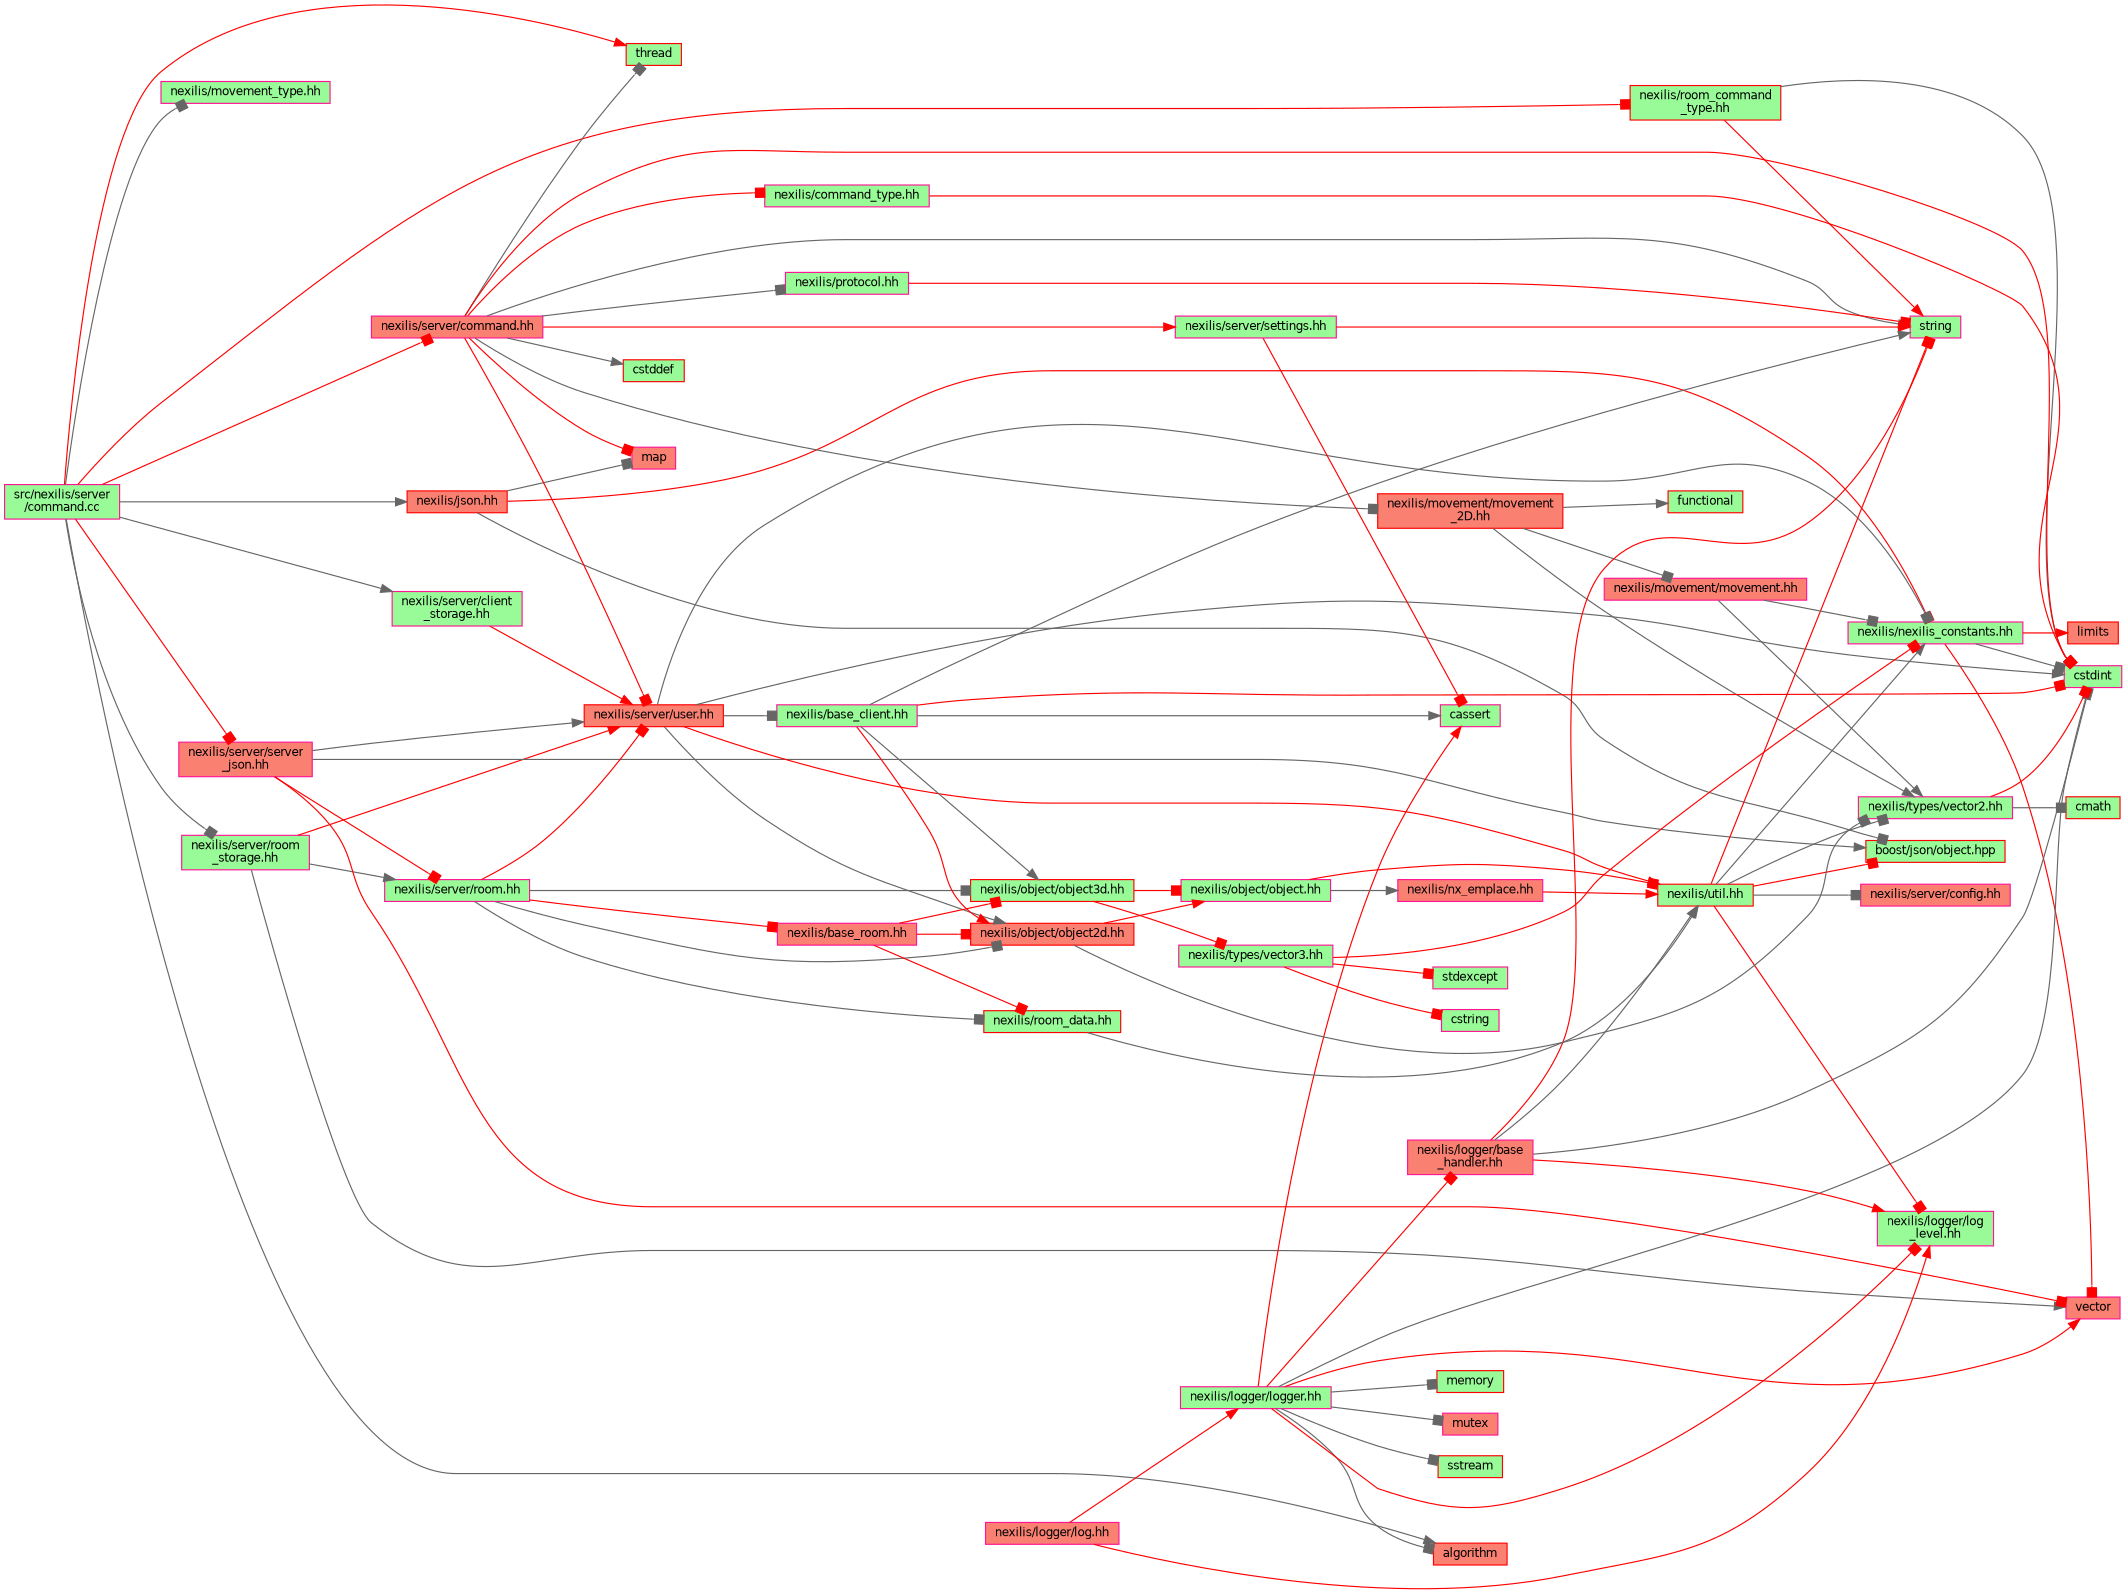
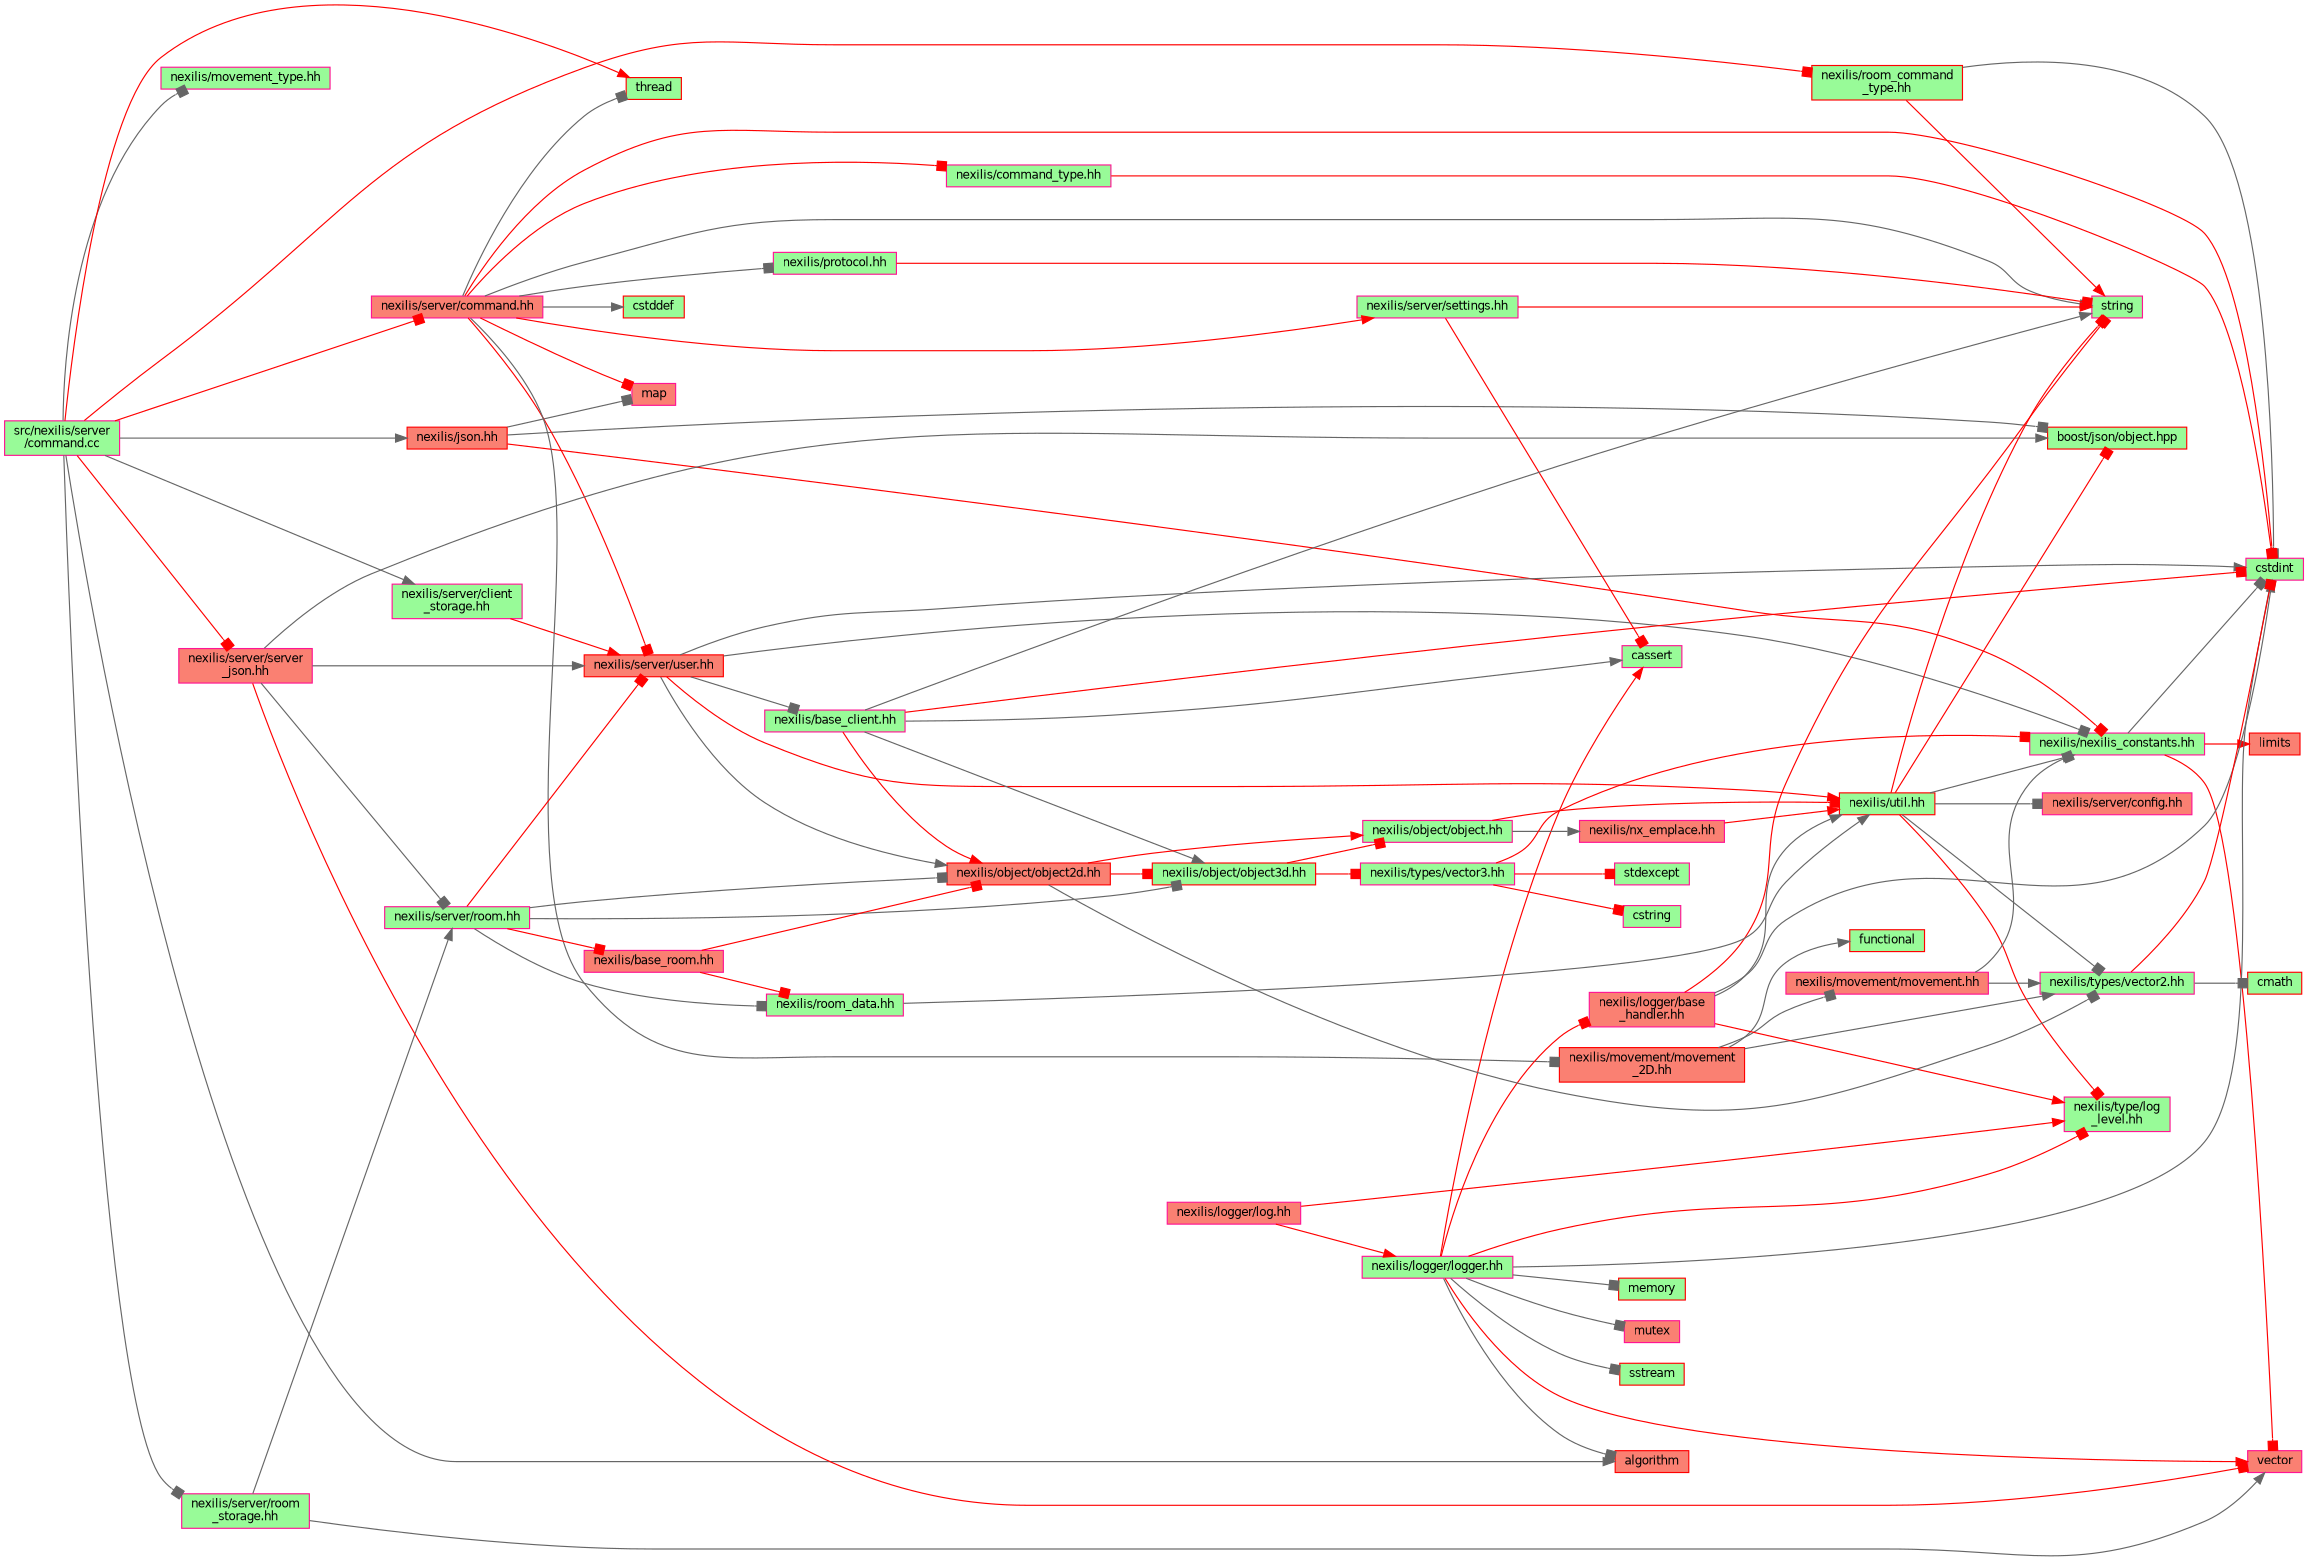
  digraph {
    rankdir=LR
    node [color=deeppink fillcolor=palegreen fontname=Helvetica fontsize=10 shape=box style=filled]
    edge [arrowhead=box color=red fontname=Helvetica fontsize=10 labelfontname=Helvetica labelfontsize=10 style=solid]
    n1 [fontcolor=black height=0.2 label="src/nexilis/server\l/command.cc" width=0.4]
    n2 [color=red fillcolor=salmon height=0.2 label="nexilis/json.hh" width=0.4]
    n3 [height=0.2 label="nexilis/movement_type.hh" width=0.4]
    n4 [color=red height=0.2 label="nexilis/room_command\l_type.hh" width=0.4]
    n5 [height=0.2 label="nexilis/server/client\l_storage.hh" width=0.4]
    n6 [fillcolor=salmon height=0.2 label="nexilis/server/command.hh" width=0.4]
    n7 [color=red height=0.2 label=thread width=0.4]
    n8 [height=0.2 label="nexilis/server/room\l_storage.hh" width=0.4]
    n9 [fillcolor=salmon height=0.2 label="nexilis/server/server\l_json.hh" width=0.4]
    n10 [color=red fillcolor=salmon height=0.2 label=algorithm width=0.4]
    n11 [height=0.2 label="nexilis/nexilis_constants.hh" width=0.4]
    n12 [color=red height=0.2 label="boost/json/object.hpp" width=0.4]
    n13 [fillcolor=salmon height=0.2 label=map width=0.4]
    n14 [fillcolor=salmon height=0.2 label="nexilis/logger/log.hh" width=0.4]
-   n15 [height=0.2 label="nexilis/logger/log\l_level.hh" width=0.4]
+   n15 [height=0.2 label="nexilis/type/log\l_level.hh" width=0.4]
    n16 [height=0.2 label="nexilis/logger/logger.hh" width=0.4]
    n17 [height=0.2 label=cstdint width=0.4]
    n18 [height=0.2 label=string width=0.4]
    n19 [color=red fillcolor=salmon height=0.2 label="nexilis/server/user.hh" width=0.4]
    n20 [height=0.2 label="nexilis/command_type.hh" width=0.4]
    n21 [color=red fillcolor=salmon height=0.2 label="nexilis/movement/movement\l_2D.hh" width=0.4]
    n22 [height=0.2 label="nexilis/protocol.hh" width=0.4]
    n23 [height=0.2 label="nexilis/server/settings.hh" width=0.4]
    n24 [color=red height=0.2 label=cstddef width=0.4]
    n25 [fillcolor=salmon height=0.2 label=vector width=0.4]
    n26 [height=0.2 label="nexilis/server/room.hh" width=0.4]
    n27 [color=red fillcolor=salmon height=0.2 label=limits width=0.4]
    n28 [fillcolor=salmon height=0.2 label="nexilis/logger/base\l_handler.hh" width=0.4]
    n29 [height=0.2 label=cassert width=0.4]
    n30 [color=red height=0.2 label=memory width=0.4]
    n31 [fillcolor=salmon height=0.2 label=mutex width=0.4]
    n32 [color=red height=0.2 label=sstream width=0.4]
    n33 [color=red height=0.2 label="nexilis/util.hh" width=0.4]
    n34 [fillcolor=salmon height=0.2 label="nexilis/server/config.hh" width=0.4]
    n35 [height=0.2 label="nexilis/types/vector2.hh" width=0.4]
    n36 [color=red height=0.2 label=cmath width=0.4]
    n37 [height=0.2 label="nexilis/base_client.hh" width=0.4]
    n38 [color=red fillcolor=salmon height=0.2 label="nexilis/object/object2d.hh" width=0.4]
    n39 [color=red height=0.2 label="nexilis/object/object3d.hh" width=0.4]
    n40 [height=0.2 label="nexilis/object/object.hh" width=0.4]
    n41 [height=0.2 label="nexilis/types/vector3.hh" width=0.4]
    n42 [fillcolor=salmon height=0.2 label="nexilis/nx_emplace.hh" width=0.4]
    n43 [height=0.2 label=cstring width=0.4]
    n44 [height=0.2 label=stdexcept width=0.4]
    n45 [fillcolor=salmon height=0.2 label="nexilis/movement/movement.hh" width=0.4]
    n46 [color=red height=0.2 label=functional width=0.4]
    n47 [fillcolor=salmon height=0.2 label="nexilis/base_room.hh" width=0.4]
-   n48 [color=red height=0.2 label="nexilis/room_data.hh" width=0.4]
+   n48 [height=0.2 label="nexilis/room_data.hh" width=0.4]
    n1 -> n2 [arrowhead=normal color=gray40]
    n1 -> n3 [color=gray40]
    n1 -> n4
    n1 -> n5 [arrowhead=normal color=gray40]
    n1 -> n6
    n1 -> n7 [arrowhead=normal]
    n1 -> n8 [color=gray40]
    n1 -> n9
    n1 -> n10 [arrowhead=normal color=gray40]
    n2 -> n11
    n2 -> n12 [color=gray40]
    n2 -> n13 [color=gray40]
    n4 -> n17 [color=gray40]
    n4 -> n18 [arrowhead=normal]
    n5 -> n19 [arrowhead=normal]
    n6 -> n7 [color=gray40]
    n6 -> n13
    n6 -> n17
    n6 -> n18 [arrowhead=normal color=gray40]
    n6 -> n19
    n6 -> n20
    n6 -> n21 [color=gray40]
    n6 -> n22 [color=gray40]
    n6 -> n23 [arrowhead=normal]
    n6 -> n24 [arrowhead=normal color=gray40]
-   n8 -> n19 [arrowhead=normal]
    n8 -> n25 [arrowhead=normal color=gray40]
    n8 -> n26 [arrowhead=normal color=gray40]
    n9 -> n12 [arrowhead=normal color=gray40]
    n9 -> n19 [arrowhead=normal color=gray40]
    n9 -> n25
-   n9 -> n26
+   n9 -> n26 [color=gray40]
    n11 -> n17 [color=gray40]
    n11 -> n25
    n11 -> n27 [arrowhead=normal]
    n14 -> n15 [arrowhead=normal]
    n14 -> n16 [arrowhead=normal]
    n16 -> n10 [color=gray40]
    n16 -> n15
    n16 -> n17 [color=gray40]
    n16 -> n25 [arrowhead=normal]
    n16 -> n28
    n16 -> n29 [arrowhead=normal]
    n16 -> n30 [color=gray40]
    n16 -> n31 [color=gray40]
    n16 -> n32 [color=gray40]
    n19 -> n11 [color=gray40]
    n19 -> n17 [arrowhead=normal color=gray40]
    n19 -> n33 [arrowhead=normal]
    n19 -> n37 [color=gray40]
    n19 -> n38 [arrowhead=normal color=gray40]
    n20 -> n17
    n21 -> n35 [arrowhead=normal color=gray40]
    n21 -> n45 [color=gray40]
    n21 -> n46 [arrowhead=normal color=gray40]
    n22 -> n18
    n23 -> n18 [arrowhead=normal]
    n23 -> n29
    n26 -> n19
    n26 -> n38 [color=gray40]
    n26 -> n39 [color=gray40]
    n26 -> n47
    n26 -> n48 [color=gray40]
    n28 -> n15 [arrowhead=normal]
    n28 -> n17 [arrowhead=normal color=gray40]
    n28 -> n18
    n28 -> n33 [arrowhead=normal color=gray40]
    n33 -> n11 [arrowhead=normal color=gray40]
    n33 -> n12
    n33 -> n15
    n33 -> n18
    n33 -> n34 [color=gray40]
    n33 -> n35 [color=gray40]
    n35 -> n17
    n35 -> n36 [color=gray40]
    n37 -> n17
    n37 -> n18 [arrowhead=normal color=gray40]
    n37 -> n29 [arrowhead=normal color=gray40]
    n37 -> n38 [arrowhead=normal]
    n37 -> n39 [arrowhead=normal color=gray40]
    n38 -> n35 [color=gray40]
    n38 -> n40 [arrowhead=normal]
    n39 -> n40
    n39 -> n41
    n40 -> n33
    n40 -> n42 [arrowhead=normal color=gray40]
    n41 -> n11
    n41 -> n43
    n41 -> n44
    n42 -> n33 [arrowhead=normal]
    n45 -> n11 [color=gray40]
    n45 -> n35 [arrowhead=normal color=gray40]
    n47 -> n38
-   n47 -> n39
+   n38 -> n39
    n47 -> n48
    n48 -> n33 [arrowhead=normal color=gray40]
  }
